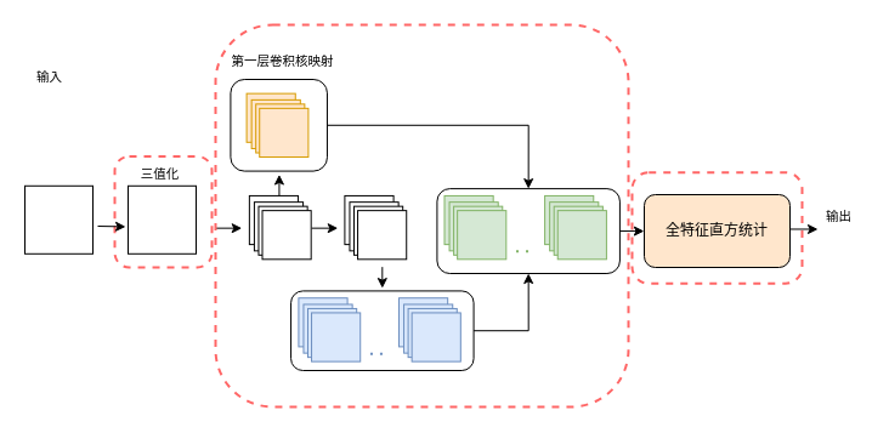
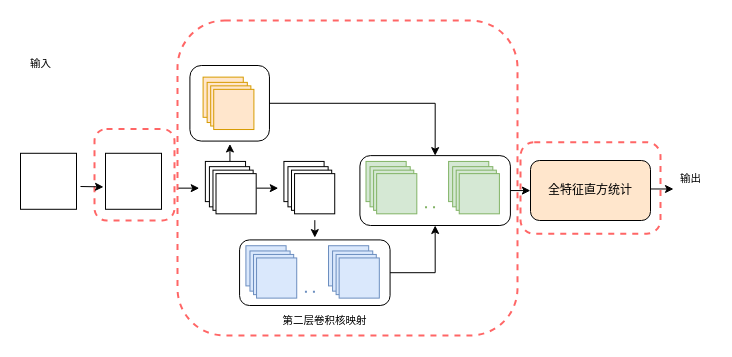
  <mxCell id="0" />
  <mxCell id="1" parent="0" />
  <mxCell id="2" value="" style="rounded=1;whiteSpace=wrap;html=1;fillColor=none;dashed=1;strokeColor=#FF6666;strokeWidth=2;" vertex="1" parent="1"><mxGeometry x="94" y="128.42" width="80" height="91.58" as="geometry" /></mxCell>
- <mxCell id="3" value="第一层卷积核映射" style="text;html=1;align=center;verticalAlign=middle;resizable=0;points=[];autosize=1;fontSize=10.5;" vertex="1" parent="1"><mxGeometry x="177" y="40" width="110" height="20" as="geometry" /></mxCell>
  <mxCell id="4" value="" style="whiteSpace=wrap;html=1;aspect=fixed;" vertex="1" parent="1"><mxGeometry x="105" y="152.793" width="56" height="56" as="geometry" /></mxCell>
- <mxCell id="5" value="三值化" style="text;html=1;align=center;verticalAlign=middle;resizable=0;points=[];autosize=1;fontSize=10.5;" vertex="1" parent="1"><mxGeometry x="106" y="132.79" width="50" height="20" as="geometry" /></mxCell>
  <mxCell id="6" value="输出" style="text;html=1;align=center;verticalAlign=middle;resizable=0;points=[];autosize=1;fontSize=10.5;" vertex="1" parent="1"><mxGeometry x="670" y="168.42" width="40" height="20" as="geometry" /></mxCell>
  <mxCell id="7" value="" style="whiteSpace=wrap;html=1;aspect=fixed;" vertex="1" parent="1"><mxGeometry x="20" y="152.793" width="56" height="56" as="geometry" /></mxCell>
  <mxCell id="8" value="输入" style="text;html=1;align=center;verticalAlign=middle;resizable=0;points=[];autosize=1;fontSize=10.5;" vertex="1" parent="1"><mxGeometry x="20" y="52.79" width="40" height="20" as="geometry" /></mxCell>
  <mxCell id="9" value="" style="endArrow=classic;html=1;" edge="1" parent="1"><mxGeometry x="37" y="69.43" width="50" height="50" as="geometry"><mxPoint x="80" y="186" as="sourcePoint" /><mxPoint x="103" y="186.42" as="targetPoint" /></mxGeometry></mxCell>
  <mxCell id="10" value="" style="group" vertex="1" connectable="0" parent="1"><mxGeometry x="177" y="65" width="343" height="270" as="geometry" /></mxCell>
  <mxCell id="11" value="" style="rounded=1;whiteSpace=wrap;html=1;fillColor=none;" vertex="1" parent="10"><mxGeometry x="12.415" width="79.554" height="75.581" as="geometry" /></mxCell>
  <mxCell id="12" value="" style="whiteSpace=wrap;html=1;aspect=fixed;" vertex="1" parent="10"><mxGeometry x="27.869" y="95.93" width="40.183" height="40.183" as="geometry" /></mxCell>
  <mxCell id="13" value="" style="whiteSpace=wrap;html=1;aspect=fixed;" vertex="1" parent="10"><mxGeometry x="31.923" y="101.163" width="40.183" height="40.183" as="geometry" /></mxCell>
  <mxCell id="14" value="" style="whiteSpace=wrap;html=1;aspect=fixed;" vertex="1" parent="10"><mxGeometry x="35.47" y="104.651" width="40.183" height="40.183" as="geometry" /></mxCell>
  <mxCell id="15" value="" style="whiteSpace=wrap;html=1;aspect=fixed;" vertex="1" parent="10"><mxGeometry x="38.51" y="108.14" width="40.183" height="40.183" as="geometry" /></mxCell>
  <mxCell id="16" value="" style="endArrow=classic;html=1;" edge="1" parent="10"><mxGeometry x="-40.537" width="36.194" height="39.062" as="geometry"><mxPoint x="52.445" y="95.93" as="sourcePoint" /><mxPoint x="52.445" y="78.488" as="targetPoint" /></mxGeometry></mxCell>
  <mxCell id="17" value="" style="whiteSpace=wrap;html=1;aspect=fixed;" vertex="1" parent="10"><mxGeometry x="106.41" y="95.93" width="40.183" height="40.183" as="geometry" /></mxCell>
  <mxCell id="18" value="" style="whiteSpace=wrap;html=1;aspect=fixed;" vertex="1" parent="10"><mxGeometry x="110.464" y="101.163" width="40.183" height="40.183" as="geometry" /></mxCell>
  <mxCell id="19" value="" style="whiteSpace=wrap;html=1;aspect=fixed;" vertex="1" parent="10"><mxGeometry x="114.011" y="104.651" width="40.183" height="40.183" as="geometry" /></mxCell>
  <mxCell id="20" value="" style="whiteSpace=wrap;html=1;aspect=fixed;" vertex="1" parent="10"><mxGeometry x="117.051" y="108.14" width="40.183" height="40.183" as="geometry" /></mxCell>
  <mxCell id="21" value="" style="whiteSpace=wrap;html=1;aspect=fixed;fillColor=#ffe6cc;strokeColor=#d79b00;" vertex="1" parent="10"><mxGeometry x="25.589" y="11.628" width="40.183" height="40.183" as="geometry" /></mxCell>
  <mxCell id="22" value="" style="whiteSpace=wrap;html=1;aspect=fixed;fillColor=#ffe6cc;strokeColor=#d79b00;" vertex="1" parent="10"><mxGeometry x="29.643" y="16.86" width="40.183" height="40.183" as="geometry" /></mxCell>
  <mxCell id="23" value="" style="whiteSpace=wrap;html=1;aspect=fixed;fillColor=#ffe6cc;strokeColor=#d79b00;" vertex="1" parent="10"><mxGeometry x="33.19" y="20.349" width="40.183" height="40.183" as="geometry" /></mxCell>
  <mxCell id="24" value="" style="whiteSpace=wrap;html=1;aspect=fixed;fillColor=#ffe6cc;strokeColor=#d79b00;" vertex="1" parent="10"><mxGeometry x="36.23" y="23.837" width="40.183" height="40.183" as="geometry" /></mxCell>
  <mxCell id="25" value="" style="whiteSpace=wrap;html=1;aspect=fixed;fillColor=#dae8fc;strokeColor=#6c8ebf;" vertex="1" parent="10"><mxGeometry x="68.407" y="180.233" width="40.183" height="40.183" as="geometry" /></mxCell>
  <mxCell id="26" value="" style="whiteSpace=wrap;html=1;aspect=fixed;fillColor=#dae8fc;strokeColor=#6c8ebf;" vertex="1" parent="10"><mxGeometry x="72.46" y="185.465" width="40.183" height="40.183" as="geometry" /></mxCell>
  <mxCell id="27" value="" style="whiteSpace=wrap;html=1;aspect=fixed;fillColor=#dae8fc;strokeColor=#6c8ebf;" vertex="1" parent="10"><mxGeometry x="76.007" y="188.953" width="40.183" height="40.183" as="geometry" /></mxCell>
  <mxCell id="28" value="" style="whiteSpace=wrap;html=1;aspect=fixed;fillColor=#dae8fc;strokeColor=#6c8ebf;" vertex="1" parent="10"><mxGeometry x="79.048" y="192.442" width="40.183" height="40.183" as="geometry" /></mxCell>
  <mxCell id="29" value="" style="whiteSpace=wrap;html=1;aspect=fixed;fillColor=#dae8fc;strokeColor=#6c8ebf;" vertex="1" parent="10"><mxGeometry x="151.001" y="180.233" width="40.183" height="40.183" as="geometry" /></mxCell>
  <mxCell id="30" value="" style="whiteSpace=wrap;html=1;aspect=fixed;fillColor=#dae8fc;strokeColor=#6c8ebf;" vertex="1" parent="10"><mxGeometry x="155.055" y="185.465" width="40.183" height="40.183" as="geometry" /></mxCell>
  <mxCell id="31" value="" style="whiteSpace=wrap;html=1;aspect=fixed;fillColor=#dae8fc;strokeColor=#6c8ebf;" vertex="1" parent="10"><mxGeometry x="158.602" y="188.953" width="40.183" height="40.183" as="geometry" /></mxCell>
  <mxCell id="32" value="" style="whiteSpace=wrap;html=1;aspect=fixed;fillColor=#dae8fc;strokeColor=#6c8ebf;" vertex="1" parent="10"><mxGeometry x="161.642" y="192.442" width="40.183" height="40.183" as="geometry" /></mxCell>
  <mxCell id="33" value="" style="endArrow=classic;html=1;" edge="1" parent="10"><mxGeometry x="-40.537" width="36.194" height="39.062" as="geometry"><mxPoint x="137.32" y="154.651" as="sourcePoint" /><mxPoint x="137.32" y="172.093" as="targetPoint" /></mxGeometry></mxCell>
  <mxCell id="34" value="" style="endArrow=none;dashed=1;html=1;dashPattern=1 3;strokeWidth=2;fillColor=#dae8fc;strokeColor=#6c8ebf;" edge="1" parent="10"><mxGeometry x="-40.537" width="36.194" height="39.062" as="geometry"><mxPoint x="127.439" y="226.163" as="sourcePoint" /><mxPoint x="141.12" y="226.163" as="targetPoint" /></mxGeometry></mxCell>
  <mxCell id="35" value="" style="rounded=1;whiteSpace=wrap;html=1;fillColor=none;" vertex="1" parent="10"><mxGeometry x="62.073" y="174.42" width="150.496" height="65.58" as="geometry" /></mxCell>
  <mxCell id="36" value="" style="whiteSpace=wrap;html=1;aspect=fixed;fillColor=#d5e8d4;strokeColor=#82b366;" vertex="1" parent="10"><mxGeometry x="188.498" y="95.93" width="40.183" height="40.183" as="geometry" /></mxCell>
  <mxCell id="37" value="" style="whiteSpace=wrap;html=1;aspect=fixed;fillColor=#d5e8d4;strokeColor=#82b366;" vertex="1" parent="10"><mxGeometry x="192.552" y="101.163" width="40.183" height="40.183" as="geometry" /></mxCell>
  <mxCell id="38" value="" style="whiteSpace=wrap;html=1;aspect=fixed;fillColor=#d5e8d4;strokeColor=#82b366;" vertex="1" parent="10"><mxGeometry x="196.099" y="104.651" width="40.183" height="40.183" as="geometry" /></mxCell>
  <mxCell id="39" value="" style="whiteSpace=wrap;html=1;aspect=fixed;fillColor=#d5e8d4;strokeColor=#82b366;" vertex="1" parent="10"><mxGeometry x="199.139" y="108.14" width="40.183" height="40.183" as="geometry" /></mxCell>
  <mxCell id="40" value="" style="whiteSpace=wrap;html=1;aspect=fixed;fillColor=#d5e8d4;strokeColor=#82b366;" vertex="1" parent="10"><mxGeometry x="271.093" y="95.93" width="40.183" height="40.183" as="geometry" /></mxCell>
  <mxCell id="41" value="" style="whiteSpace=wrap;html=1;aspect=fixed;fillColor=#d5e8d4;strokeColor=#82b366;" vertex="1" parent="10"><mxGeometry x="275.146" y="101.163" width="40.183" height="40.183" as="geometry" /></mxCell>
  <mxCell id="42" value="" style="whiteSpace=wrap;html=1;aspect=fixed;fillColor=#d5e8d4;strokeColor=#82b366;" vertex="1" parent="10"><mxGeometry x="278.693" y="104.651" width="40.183" height="40.183" as="geometry" /></mxCell>
  <mxCell id="43" value="" style="whiteSpace=wrap;html=1;aspect=fixed;fillColor=#d5e8d4;strokeColor=#82b366;" vertex="1" parent="10"><mxGeometry x="281.734" y="108.14" width="40.183" height="40.183" as="geometry" /></mxCell>
  <mxCell id="44" value="" style="endArrow=none;dashed=1;html=1;dashPattern=1 3;strokeWidth=2;fillColor=#d5e8d4;strokeColor=#82b366;" edge="1" parent="10"><mxGeometry x="-40.537" width="36.194" height="39.062" as="geometry"><mxPoint x="247.53" y="141.86" as="sourcePoint" /><mxPoint x="261.212" y="141.86" as="targetPoint" /></mxGeometry></mxCell>
  <mxCell id="45" value="" style="rounded=1;whiteSpace=wrap;html=1;fillColor=none;" vertex="1" parent="10"><mxGeometry x="182.415" y="90.12" width="150.496" height="69.88" as="geometry" /></mxCell>
  <mxCell id="46" style="edgeStyle=orthogonalEdgeStyle;rounded=0;orthogonalLoop=1;jettySize=auto;html=1;exitX=1;exitY=0.5;exitDx=0;exitDy=0;entryX=0.5;entryY=0;entryDx=0;entryDy=0;" edge="1" parent="10" source="11" target="45"><mxGeometry x="-40.537" as="geometry" /></mxCell>
  <mxCell id="47" style="edgeStyle=orthogonalEdgeStyle;rounded=0;orthogonalLoop=1;jettySize=auto;html=1;exitX=1;exitY=0.5;exitDx=0;exitDy=0;entryX=0.5;entryY=1;entryDx=0;entryDy=0;" edge="1" parent="10" source="35" target="45"><mxGeometry x="-40.537" as="geometry" /></mxCell>
  <mxCell id="48" value="" style="endArrow=classic;html=1;" edge="1" parent="10"><mxGeometry x="-40.537" width="36.194" height="39.062" as="geometry"><mxPoint y="122.648" as="sourcePoint" /><mxPoint x="21.716" y="122.648" as="targetPoint" /></mxGeometry></mxCell>
  <mxCell id="49" value="" style="endArrow=classic;html=1;" edge="1" parent="10"><mxGeometry x="-40.537" width="36.194" height="39.062" as="geometry"><mxPoint x="79.048" y="122.648" as="sourcePoint" /><mxPoint x="100.764" y="122.648" as="targetPoint" /></mxGeometry></mxCell>
  <mxCell id="50" value="" style="rounded=1;whiteSpace=wrap;html=1;fillColor=none;dashed=1;strokeColor=#FF6666;strokeWidth=2;" vertex="1" parent="10"><mxGeometry y="-45" width="340" height="315" as="geometry" /></mxCell>
+ <mxCell id="51" value="第二层卷积核映射" style="text;html=1;align=center;verticalAlign=middle;resizable=0;points=[];autosize=1;fontSize=10.5;" vertex="1" parent="10"><mxGeometry x="91.964" y="245" width="110" height="20" as="geometry" /></mxCell>
  <mxCell id="52" value="全特征直方统计" style="rounded=1;whiteSpace=wrap;html=1;fillColor=#ffe6cc;" vertex="1" parent="1"><mxGeometry x="530" y="160" width="120" height="60" as="geometry" /></mxCell>
  <mxCell id="53" style="edgeStyle=orthogonalEdgeStyle;rounded=0;orthogonalLoop=1;jettySize=auto;html=1;exitX=1;exitY=0.5;exitDx=0;exitDy=0;" edge="1" parent="1" source="45" target="52"><mxGeometry x="134" y="70" as="geometry"><mxPoint x="674" y="193.721" as="targetPoint" /><mxPoint x="507" y="190.06" as="sourcePoint" /></mxGeometry></mxCell>
  <mxCell id="54" style="edgeStyle=orthogonalEdgeStyle;rounded=0;orthogonalLoop=1;jettySize=auto;html=1;exitX=1;exitY=0.5;exitDx=0;exitDy=0;" edge="1" parent="1"><mxGeometry x="277" y="68.42" as="geometry"><mxPoint x="673" y="188.42" as="targetPoint" /><mxPoint x="650" y="188.48" as="sourcePoint" /></mxGeometry></mxCell>
  <mxCell id="55" value="" style="rounded=1;whiteSpace=wrap;html=1;fillColor=none;dashed=1;strokeColor=#FF6666;strokeWidth=2;" vertex="1" parent="1"><mxGeometry x="520" y="141.69" width="140" height="91.58" as="geometry" /></mxCell>
